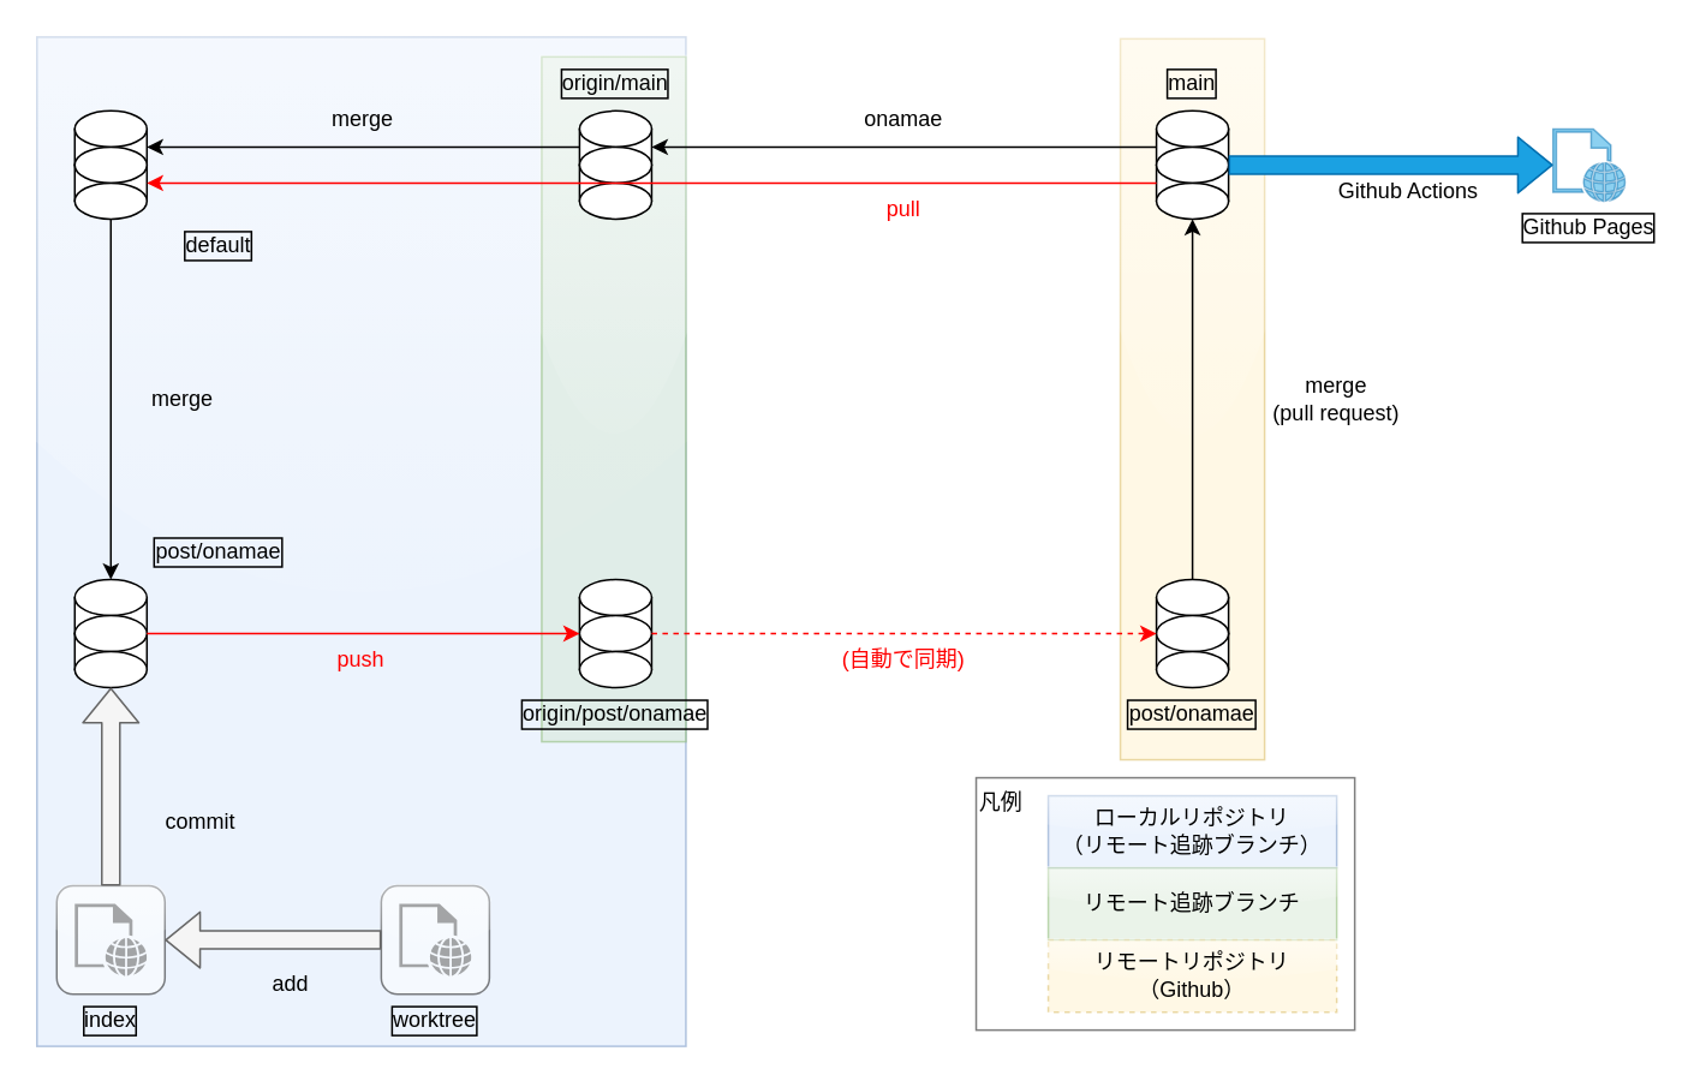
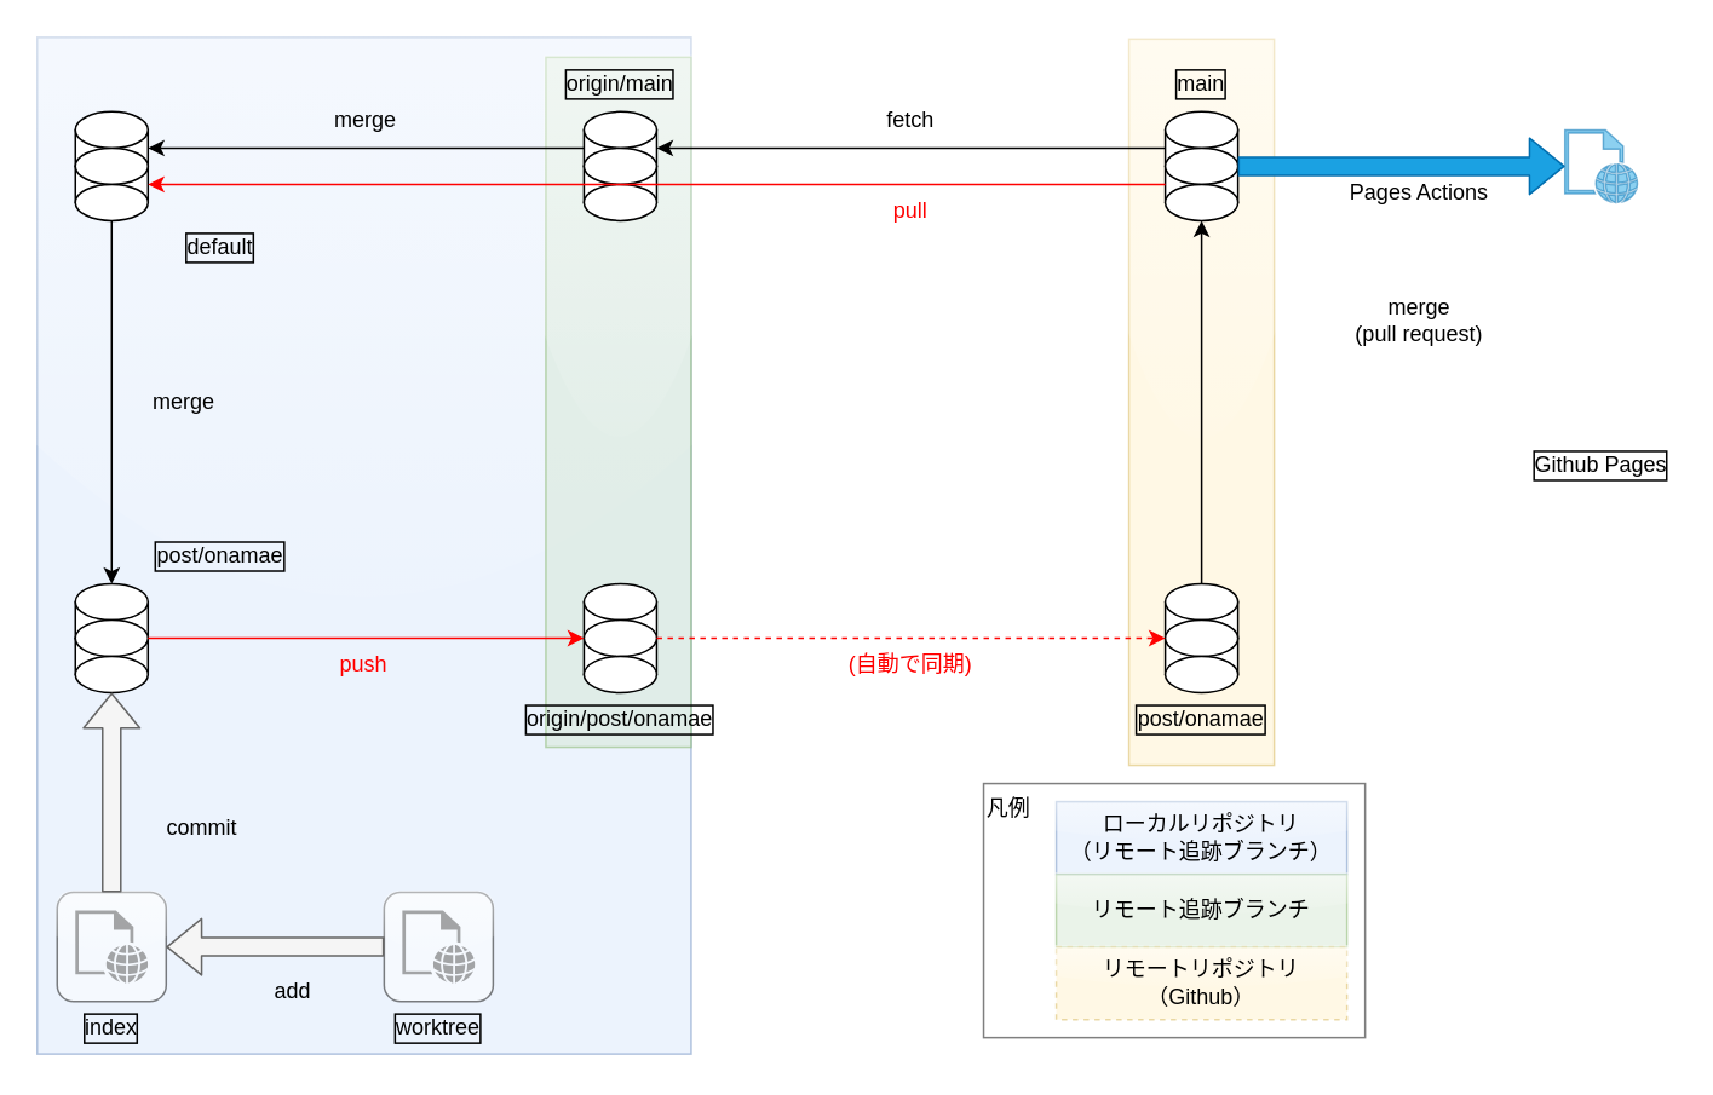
  <mxCell id="0" />
  <mxCell id="1" parent="0" />
  <mxCell id="2" value="" style="rounded=0;whiteSpace=wrap;html=1;fillColor=#dae8fc;strokeColor=#6c8ebf;fillStyle=solid;opacity=50;glass=1;shadow=0;" parent="1" vertex="1"><mxGeometry x="20" y="20" width="360" height="560" as="geometry" /></mxCell>
  <mxCell id="3" value="" style="rounded=1;whiteSpace=wrap;html=1;shadow=0;glass=1;labelBorderColor=default;sketch=0;fillStyle=solid;fontColor=#FF0000;fillColor=default;gradientColor=none;opacity=50;" parent="1" vertex="1"><mxGeometry x="211" y="491" width="60" height="60" as="geometry" /></mxCell>
  <mxCell id="4" value="" style="rounded=1;whiteSpace=wrap;html=1;shadow=0;glass=1;labelBorderColor=default;sketch=0;fillStyle=solid;fontColor=#FF0000;fillColor=default;gradientColor=none;opacity=50;" parent="1" vertex="1"><mxGeometry x="31" y="491" width="60" height="60" as="geometry" /></mxCell>
  <mxCell id="5" value="" style="rounded=0;whiteSpace=wrap;html=1;fillColor=#fff2cc;strokeColor=#d6b656;fillStyle=solid;opacity=50;glass=1;" parent="1" vertex="1"><mxGeometry x="621" y="21" width="80" height="400" as="geometry" /></mxCell>
  <mxCell id="6" value="" style="rounded=0;whiteSpace=wrap;html=1;fillColor=#d5e8d4;strokeColor=#82b366;gradientColor=none;fillStyle=solid;opacity=50;glass=1;" parent="1" vertex="1"><mxGeometry x="300" y="31" width="80" height="380" as="geometry" /></mxCell>
  <mxCell id="7" value="" style="endArrow=classic;html=1;entryX=1;entryY=0.5;entryDx=0;entryDy=0;exitX=0;exitY=0.5;exitDx=0;exitDy=0;" parent="1" source="23" target="11" edge="1"><mxGeometry width="50" height="50" relative="1" as="geometry"><mxPoint x="611" y="101" as="sourcePoint" /><mxPoint x="241" y="161" as="targetPoint" /></mxGeometry></mxCell>
  <mxCell id="8" value="" style="endArrow=classic;html=1;exitX=0;exitY=0.5;exitDx=0;exitDy=0;entryX=1;entryY=0.5;entryDx=0;entryDy=0;" parent="1" source="11" target="36" edge="1"><mxGeometry width="50" height="50" relative="1" as="geometry"><mxPoint x="251" y="171" as="sourcePoint" /><mxPoint x="-29" y="171" as="targetPoint" /></mxGeometry></mxCell>
  <mxCell id="9" value="" style="endArrow=classic;html=1;exitX=0.5;exitY=0;exitDx=0;exitDy=0;entryX=0.5;entryY=1;entryDx=0;entryDy=0;" parent="1" source="30" target="27" edge="1"><mxGeometry width="50" height="50" relative="1" as="geometry"><mxPoint x="371" y="261" as="sourcePoint" /><mxPoint x="651" y="261" as="targetPoint" /></mxGeometry></mxCell>
  <mxCell id="10" value="" style="group" parent="1" vertex="1" connectable="0"><mxGeometry x="321" y="61" width="40" height="60" as="geometry" /></mxCell>
  <mxCell id="11" value="" style="whiteSpace=wrap;html=1;fillColor=default;" parent="10" vertex="1"><mxGeometry y="10" width="40" height="20" as="geometry" /></mxCell>
  <mxCell id="12" value="" style="ellipse;whiteSpace=wrap;html=1;fillColor=default;" parent="10" vertex="1"><mxGeometry width="40" height="20" as="geometry" /></mxCell>
  <mxCell id="13" value="" style="whiteSpace=wrap;html=1;fillColor=default;" parent="10" vertex="1"><mxGeometry y="30" width="40" height="20" as="geometry" /></mxCell>
  <mxCell id="14" value="" style="ellipse;whiteSpace=wrap;html=1;fillColor=default;" parent="10" vertex="1"><mxGeometry y="20" width="40" height="20" as="geometry" /></mxCell>
  <mxCell id="15" value="" style="ellipse;whiteSpace=wrap;html=1;fillColor=default;" parent="10" vertex="1"><mxGeometry y="40" width="40" height="20" as="geometry" /></mxCell>
  <mxCell id="16" value="" style="group" parent="1" vertex="1" connectable="0"><mxGeometry x="321" y="321" width="40" height="60" as="geometry" /></mxCell>
  <mxCell id="17" value="" style="whiteSpace=wrap;html=1;fillColor=default;" parent="16" vertex="1"><mxGeometry y="10" width="40" height="20" as="geometry" /></mxCell>
  <mxCell id="18" value="" style="ellipse;whiteSpace=wrap;html=1;fillColor=default;" parent="16" vertex="1"><mxGeometry width="40" height="20" as="geometry" /></mxCell>
  <mxCell id="19" value="" style="whiteSpace=wrap;html=1;fillColor=default;" parent="16" vertex="1"><mxGeometry y="30" width="40" height="20" as="geometry" /></mxCell>
  <mxCell id="20" value="" style="ellipse;whiteSpace=wrap;html=1;fillColor=default;" parent="16" vertex="1"><mxGeometry y="20" width="40" height="20" as="geometry" /></mxCell>
  <mxCell id="21" value="" style="ellipse;whiteSpace=wrap;html=1;fillColor=default;" parent="16" vertex="1"><mxGeometry y="40" width="40" height="20" as="geometry" /></mxCell>
  <mxCell id="22" value="" style="group" parent="1" vertex="1" connectable="0"><mxGeometry x="641" y="61" width="40" height="60" as="geometry" /></mxCell>
  <mxCell id="23" value="" style="whiteSpace=wrap;html=1;fillColor=default;" parent="22" vertex="1"><mxGeometry y="10" width="40" height="20" as="geometry" /></mxCell>
  <mxCell id="24" value="" style="ellipse;whiteSpace=wrap;html=1;fillColor=default;" parent="22" vertex="1"><mxGeometry width="40" height="20" as="geometry" /></mxCell>
  <mxCell id="25" value="" style="whiteSpace=wrap;html=1;fillColor=default;" parent="22" vertex="1"><mxGeometry y="30" width="40" height="20" as="geometry" /></mxCell>
  <mxCell id="26" value="" style="ellipse;whiteSpace=wrap;html=1;fillColor=default;" parent="22" vertex="1"><mxGeometry y="20" width="40" height="20" as="geometry" /></mxCell>
  <mxCell id="27" value="" style="ellipse;whiteSpace=wrap;html=1;fillColor=default;" parent="22" vertex="1"><mxGeometry y="40" width="40" height="20" as="geometry" /></mxCell>
  <mxCell id="28" value="" style="group" parent="1" vertex="1" connectable="0"><mxGeometry x="641" y="321" width="40" height="60" as="geometry" /></mxCell>
  <mxCell id="29" value="" style="whiteSpace=wrap;html=1;fillColor=default;" parent="28" vertex="1"><mxGeometry y="10" width="40" height="20" as="geometry" /></mxCell>
  <mxCell id="30" value="" style="ellipse;whiteSpace=wrap;html=1;fillColor=default;" parent="28" vertex="1"><mxGeometry width="40" height="20" as="geometry" /></mxCell>
  <mxCell id="31" value="" style="whiteSpace=wrap;html=1;fillColor=default;" parent="28" vertex="1"><mxGeometry y="30" width="40" height="20" as="geometry" /></mxCell>
  <mxCell id="32" value="" style="ellipse;whiteSpace=wrap;html=1;fillColor=default;" parent="28" vertex="1"><mxGeometry y="20" width="40" height="20" as="geometry" /></mxCell>
  <mxCell id="33" value="" style="ellipse;whiteSpace=wrap;html=1;fillColor=default;" parent="28" vertex="1"><mxGeometry y="40" width="40" height="20" as="geometry" /></mxCell>
  <mxCell id="34" value="" style="endArrow=none;html=1;exitX=0.5;exitY=0;exitDx=0;exitDy=0;entryX=0.5;entryY=1;entryDx=0;entryDy=0;startArrow=classic;startFill=1;endFill=0;" parent="1" source="43" target="40" edge="1"><mxGeometry width="50" height="50" relative="1" as="geometry"><mxPoint x="-229" y="261" as="sourcePoint" /><mxPoint x="51" y="261" as="targetPoint" /></mxGeometry></mxCell>
  <mxCell id="35" value="" style="group" parent="1" vertex="1" connectable="0"><mxGeometry x="41" y="61" width="40" height="60" as="geometry" /></mxCell>
  <mxCell id="36" value="" style="whiteSpace=wrap;html=1;fillColor=default;" parent="35" vertex="1"><mxGeometry y="10" width="40" height="20" as="geometry" /></mxCell>
  <mxCell id="37" value="" style="ellipse;whiteSpace=wrap;html=1;fillColor=default;" parent="35" vertex="1"><mxGeometry width="40" height="20" as="geometry" /></mxCell>
  <mxCell id="38" value="" style="whiteSpace=wrap;html=1;fillColor=default;" parent="35" vertex="1"><mxGeometry y="30" width="40" height="20" as="geometry" /></mxCell>
  <mxCell id="39" value="" style="ellipse;whiteSpace=wrap;html=1;fillColor=default;" parent="35" vertex="1"><mxGeometry y="20" width="40" height="20" as="geometry" /></mxCell>
  <mxCell id="40" value="" style="ellipse;whiteSpace=wrap;html=1;fillColor=default;" parent="35" vertex="1"><mxGeometry y="40" width="40" height="20" as="geometry" /></mxCell>
  <mxCell id="41" value="" style="group" parent="1" vertex="1" connectable="0"><mxGeometry x="41" y="321" width="40" height="60" as="geometry" /></mxCell>
  <mxCell id="42" value="" style="whiteSpace=wrap;html=1;fillColor=default;" parent="41" vertex="1"><mxGeometry y="10" width="40" height="20" as="geometry" /></mxCell>
  <mxCell id="43" value="" style="ellipse;whiteSpace=wrap;html=1;fillColor=default;" parent="41" vertex="1"><mxGeometry width="40" height="20" as="geometry" /></mxCell>
  <mxCell id="44" value="" style="whiteSpace=wrap;html=1;fillColor=default;" parent="41" vertex="1"><mxGeometry y="30" width="40" height="20" as="geometry" /></mxCell>
  <mxCell id="45" value="" style="ellipse;whiteSpace=wrap;html=1;fillColor=default;" parent="41" vertex="1"><mxGeometry y="20" width="40" height="20" as="geometry" /></mxCell>
  <mxCell id="46" value="" style="ellipse;whiteSpace=wrap;html=1;fillColor=default;" parent="41" vertex="1"><mxGeometry y="40" width="40" height="20" as="geometry" /></mxCell>
- <mxCell id="47" value="onamae" style="text;html=1;strokeColor=none;fillColor=none;align=center;verticalAlign=middle;whiteSpace=wrap;rounded=0;fillStyle=solid;opacity=50;" parent="1" vertex="1"><mxGeometry x="461" y="51" width="80" height="30" as="geometry" /></mxCell>
- <mxCell id="48" value="merge&lt;br&gt;(pull request)" style="text;html=1;strokeColor=none;fillColor=none;align=center;verticalAlign=middle;whiteSpace=wrap;rounded=0;fillStyle=solid;opacity=50;" parent="1" vertex="1"><mxGeometry x="701" y="206" width="80" height="30" as="geometry" /></mxCell>
+ <mxCell id="47" value="fetch" style="text;html=1;strokeColor=none;fillColor=none;align=center;verticalAlign=middle;whiteSpace=wrap;rounded=0;fillStyle=solid;opacity=50;" parent="1" vertex="1"><mxGeometry x="461" y="51" width="80" height="30" as="geometry" /></mxCell>
+ <mxCell id="48" value="merge&lt;br&gt;(pull request)" style="text;html=1;strokeColor=none;fillColor=none;align=center;verticalAlign=middle;whiteSpace=wrap;rounded=0;fillStyle=solid;opacity=50;" parent="1" vertex="1"><mxGeometry x="741" y="161" width="80" height="30" as="geometry" /></mxCell>
  <mxCell id="49" value="main" style="text;html=1;strokeColor=none;fillColor=none;align=center;verticalAlign=middle;whiteSpace=wrap;rounded=0;fillStyle=solid;opacity=50;labelBorderColor=default;" parent="1" vertex="1"><mxGeometry x="621" y="31" width="80" height="30" as="geometry" /></mxCell>
  <mxCell id="50" value="post/onamae" style="text;html=1;strokeColor=none;fillColor=none;align=center;verticalAlign=middle;whiteSpace=wrap;rounded=0;fillStyle=solid;opacity=50;labelBorderColor=default;" parent="1" vertex="1"><mxGeometry x="621" y="381" width="80" height="30" as="geometry" /></mxCell>
  <mxCell id="51" value="merge" style="text;html=1;strokeColor=none;fillColor=none;align=center;verticalAlign=middle;whiteSpace=wrap;rounded=0;fillStyle=solid;opacity=50;" parent="1" vertex="1"><mxGeometry x="161" y="51" width="80" height="30" as="geometry" /></mxCell>
  <mxCell id="52" value="merge" style="text;html=1;strokeColor=none;fillColor=none;align=center;verticalAlign=middle;whiteSpace=wrap;rounded=0;fillStyle=solid;opacity=50;" parent="1" vertex="1"><mxGeometry x="61" y="206" width="80" height="30" as="geometry" /></mxCell>
  <mxCell id="53" value="origin/main" style="text;html=1;strokeColor=none;fillColor=none;align=center;verticalAlign=middle;whiteSpace=wrap;rounded=0;fillStyle=solid;opacity=50;labelBorderColor=default;" parent="1" vertex="1"><mxGeometry x="301" y="31" width="80" height="30" as="geometry" /></mxCell>
  <mxCell id="54" value="origin/post/onamae" style="text;html=1;strokeColor=none;fillColor=none;align=center;verticalAlign=middle;whiteSpace=wrap;rounded=0;fillStyle=solid;opacity=50;labelBorderColor=default;" parent="1" vertex="1"><mxGeometry x="301" y="381" width="80" height="30" as="geometry" /></mxCell>
  <mxCell id="55" value="ローカルリポジトリ&lt;br&gt;（リモート追跡ブランチ）" style="rounded=0;whiteSpace=wrap;html=1;fillColor=#dae8fc;strokeColor=#6c8ebf;fillStyle=solid;opacity=50;glass=1;shadow=0;" parent="1" vertex="1"><mxGeometry x="581" y="441" width="160" height="40" as="geometry" /></mxCell>
  <mxCell id="56" value="リモート追跡ブランチ" style="rounded=0;whiteSpace=wrap;html=1;fillColor=#d5e8d4;strokeColor=#82b366;gradientColor=none;fillStyle=solid;opacity=50;glass=1;" parent="1" vertex="1"><mxGeometry x="581" y="481" width="160" height="40" as="geometry" /></mxCell>
  <mxCell id="57" value="リモートリポジトリ&lt;br&gt;（Github）" style="rounded=0;whiteSpace=wrap;html=1;fillColor=#fff2cc;strokeColor=#d6b656;fillStyle=solid;opacity=50;glass=1;dashed=1;" parent="1" vertex="1"><mxGeometry x="581" y="521" width="160" height="40" as="geometry" /></mxCell>
  <mxCell id="58" value="" style="endArrow=classic;html=1;entryX=1;entryY=0.5;entryDx=0;entryDy=0;exitX=0;exitY=0.5;exitDx=0;exitDy=0;strokeColor=#FF0000;" parent="1" source="25" target="38" edge="1"><mxGeometry width="50" height="50" relative="1" as="geometry"><mxPoint x="651" y="91" as="sourcePoint" /><mxPoint x="371" y="91" as="targetPoint" /></mxGeometry></mxCell>
  <mxCell id="59" value="pull" style="text;html=1;strokeColor=none;fillColor=none;align=center;verticalAlign=middle;whiteSpace=wrap;rounded=0;fillStyle=solid;opacity=50;fontColor=#FF0000;" parent="1" vertex="1"><mxGeometry x="461" y="101" width="80" height="30" as="geometry" /></mxCell>
  <mxCell id="60" value="" style="endArrow=classic;html=1;exitX=1;exitY=0.5;exitDx=0;exitDy=0;strokeColor=#FF0000;entryX=0;entryY=0.5;entryDx=0;entryDy=0;" parent="1" source="45" target="20" edge="1"><mxGeometry width="50" height="50" relative="1" as="geometry"><mxPoint x="651" y="111" as="sourcePoint" /><mxPoint x="441" y="381" as="targetPoint" /></mxGeometry></mxCell>
  <mxCell id="61" value="push" style="text;html=1;strokeColor=none;fillColor=none;align=center;verticalAlign=middle;whiteSpace=wrap;rounded=0;fillStyle=solid;opacity=50;fontColor=#FF0000;" parent="1" vertex="1"><mxGeometry x="160" y="351" width="80" height="30" as="geometry" /></mxCell>
  <mxCell id="62" value="post/onamae" style="text;html=1;strokeColor=none;fillColor=none;align=center;verticalAlign=middle;whiteSpace=wrap;rounded=0;fillStyle=solid;opacity=50;labelBorderColor=default;" parent="1" vertex="1"><mxGeometry x="81" y="291" width="80" height="30" as="geometry" /></mxCell>
  <mxCell id="63" value="default" style="text;html=1;strokeColor=none;fillColor=none;align=center;verticalAlign=middle;whiteSpace=wrap;rounded=0;fillStyle=solid;opacity=50;labelBorderColor=default;" parent="1" vertex="1"><mxGeometry x="81" y="121" width="80" height="30" as="geometry" /></mxCell>
  <mxCell id="64" value="" style="sketch=0;pointerEvents=1;shadow=0;dashed=0;html=1;strokeColor=#006EAF;fillColor=#1ba1e2;labelPosition=center;verticalLabelPosition=bottom;verticalAlign=top;outlineConnect=0;align=center;shape=mxgraph.office.concepts.web_page;rounded=0;glass=1;labelBorderColor=default;fillStyle=solid;opacity=50;fontColor=#ffffff;" parent="1" vertex="1"><mxGeometry x="861" y="71" width="40" height="40" as="geometry" /></mxCell>
  <mxCell id="65" value="" style="endArrow=block;html=1;exitX=1;exitY=0.5;exitDx=0;exitDy=0;fillColor=#1ba1e2;strokeColor=#006EAF;endFill=1;shape=flexArrow;" parent="1" source="26" target="64" edge="1"><mxGeometry width="50" height="50" relative="1" as="geometry"><mxPoint x="651" y="91" as="sourcePoint" /><mxPoint x="371" y="91" as="targetPoint" /></mxGeometry></mxCell>
- <mxCell id="66" value="Github Pages" style="text;html=1;strokeColor=none;fillColor=none;align=center;verticalAlign=middle;whiteSpace=wrap;rounded=0;fillStyle=solid;opacity=50;labelBorderColor=default;" parent="1" vertex="1"><mxGeometry x="841" y="111" width="80" height="30" as="geometry" /></mxCell>
- <mxCell id="67" value="Github Actions" style="text;html=1;strokeColor=none;fillColor=none;align=center;verticalAlign=middle;whiteSpace=wrap;rounded=0;fillStyle=solid;opacity=50;" parent="1" vertex="1"><mxGeometry x="741" y="91" width="80" height="30" as="geometry" /></mxCell>
+ <mxCell id="66" value="Github Pages" style="text;html=1;strokeColor=none;fillColor=none;align=center;verticalAlign=middle;whiteSpace=wrap;rounded=0;fillStyle=solid;opacity=50;labelBorderColor=default;" parent="1" vertex="1"><mxGeometry x="841" y="241" width="80" height="30" as="geometry" /></mxCell>
+ <mxCell id="67" value="Pages Actions" style="text;html=1;strokeColor=none;fillColor=none;align=center;verticalAlign=middle;whiteSpace=wrap;rounded=0;fillStyle=solid;opacity=50;" parent="1" vertex="1"><mxGeometry x="741" y="91" width="80" height="30" as="geometry" /></mxCell>
  <mxCell id="68" value="" style="sketch=0;pointerEvents=1;shadow=0;dashed=0;html=1;strokeColor=none;fillColor=#505050;labelPosition=center;verticalLabelPosition=bottom;verticalAlign=top;outlineConnect=0;align=center;shape=mxgraph.office.concepts.web_page;rounded=0;glass=1;labelBorderColor=default;fillStyle=solid;fontColor=#FF0000;opacity=50;" parent="1" vertex="1"><mxGeometry x="41" y="501" width="40" height="40" as="geometry" /></mxCell>
  <mxCell id="69" value="" style="sketch=0;pointerEvents=1;shadow=0;dashed=0;html=1;strokeColor=none;fillColor=#505050;labelPosition=center;verticalLabelPosition=bottom;verticalAlign=top;outlineConnect=0;align=center;shape=mxgraph.office.concepts.web_page;rounded=0;glass=1;labelBorderColor=default;fillStyle=solid;fontColor=#FF0000;opacity=50;" parent="1" vertex="1"><mxGeometry x="221" y="501" width="40" height="40" as="geometry" /></mxCell>
  <mxCell id="70" value="" style="endArrow=block;html=1;exitX=0;exitY=0.5;exitDx=0;exitDy=0;fillColor=#f5f5f5;strokeColor=#666666;endFill=1;shape=flexArrow;entryX=1;entryY=0.5;entryDx=0;entryDy=0;" parent="1" source="3" target="4" edge="1"><mxGeometry width="50" height="50" relative="1" as="geometry"><mxPoint x="171" y="611" as="sourcePoint" /><mxPoint x="351" y="611" as="targetPoint" /></mxGeometry></mxCell>
  <mxCell id="71" value="add" style="text;html=1;align=center;verticalAlign=middle;whiteSpace=wrap;rounded=0;fillStyle=solid;opacity=50;fontColor=#000000;" parent="1" vertex="1"><mxGeometry x="121" y="531" width="80" height="30" as="geometry" /></mxCell>
  <mxCell id="72" value="" style="endArrow=block;html=1;exitX=0.5;exitY=0;exitDx=0;exitDy=0;fillColor=#f5f5f5;strokeColor=#666666;endFill=1;shape=flexArrow;entryX=0.5;entryY=1;entryDx=0;entryDy=0;" parent="1" source="4" target="46" edge="1"><mxGeometry width="50" height="50" relative="1" as="geometry"><mxPoint x="221" y="531" as="sourcePoint" /><mxPoint x="61" y="441" as="targetPoint" /></mxGeometry></mxCell>
  <mxCell id="73" value="commit" style="text;html=1;align=center;verticalAlign=middle;whiteSpace=wrap;rounded=0;fillStyle=solid;opacity=50;fontColor=#000000;" parent="1" vertex="1"><mxGeometry x="71" y="441" width="80" height="30" as="geometry" /></mxCell>
  <mxCell id="74" value="worktree" style="text;html=1;align=center;verticalAlign=middle;whiteSpace=wrap;rounded=0;fillStyle=solid;opacity=50;fontColor=#000000;labelBorderColor=default;" parent="1" vertex="1"><mxGeometry x="201" y="551" width="80" height="30" as="geometry" /></mxCell>
  <mxCell id="75" value="index" style="text;html=1;align=center;verticalAlign=middle;whiteSpace=wrap;rounded=0;fillStyle=solid;opacity=50;fontColor=#000000;labelBorderColor=default;" parent="1" vertex="1"><mxGeometry x="21" y="551" width="80" height="30" as="geometry" /></mxCell>
  <mxCell id="76" value="凡例" style="text;html=1;strokeColor=default;fillColor=none;align=left;verticalAlign=top;whiteSpace=wrap;rounded=0;fillStyle=solid;opacity=50;fontColor=#000000;" parent="1" vertex="1"><mxGeometry x="541" y="431" width="210" height="140" as="geometry" /></mxCell>
  <mxCell id="77" value="" style="endArrow=classic;html=1;exitX=1;exitY=0.5;exitDx=0;exitDy=0;strokeColor=#FF0000;entryX=0;entryY=0.5;entryDx=0;entryDy=0;dashed=1;" edge="1" parent="1" source="20" target="32"><mxGeometry width="50" height="50" relative="1" as="geometry"><mxPoint x="91" y="361" as="sourcePoint" /><mxPoint x="331" y="361" as="targetPoint" /></mxGeometry></mxCell>
  <mxCell id="78" value="(自動で同期)" style="text;html=1;strokeColor=none;fillColor=none;align=center;verticalAlign=middle;whiteSpace=wrap;rounded=0;fillStyle=solid;opacity=50;fontColor=#FF0000;" vertex="1" parent="1"><mxGeometry x="461" y="351" width="80" height="30" as="geometry" /></mxCell>
